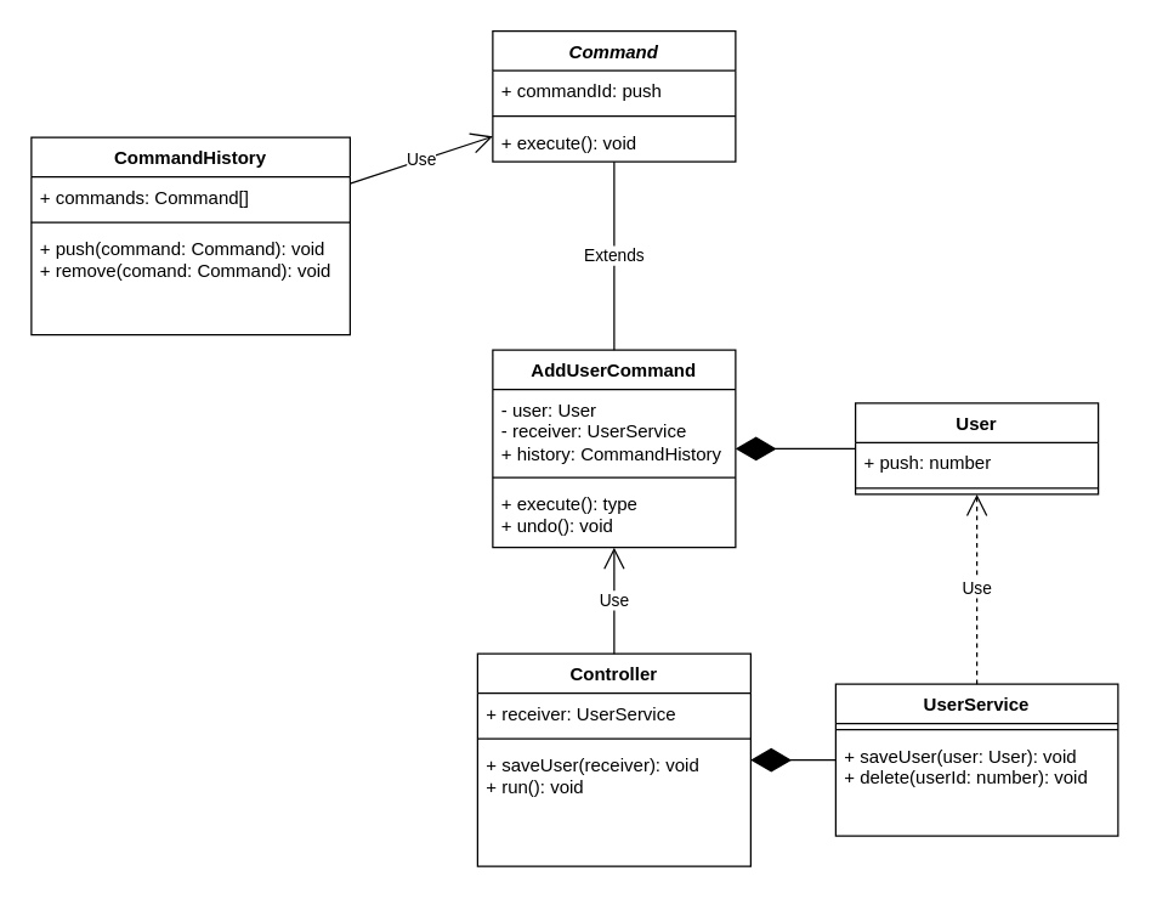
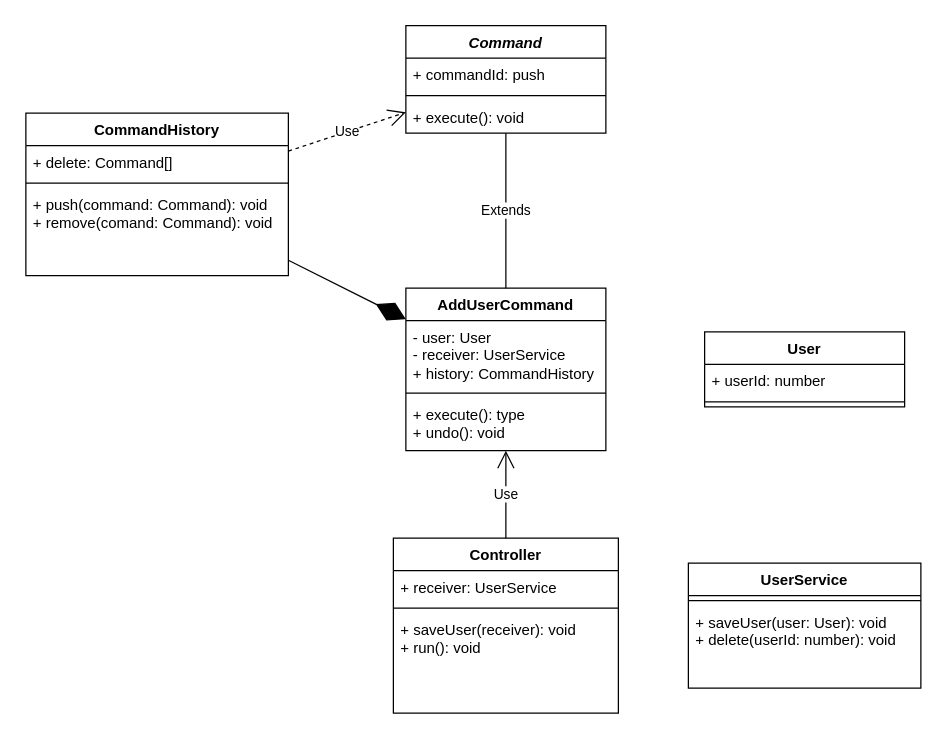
  <mxCell id="0" />
  <mxCell id="1" parent="0" />
  <mxCell id="2" value="&lt;i&gt;Command&lt;/i&gt;" style="swimlane;fontStyle=1;align=center;verticalAlign=top;childLayout=stackLayout;horizontal=1;startSize=26;horizontalStack=0;resizeParent=1;resizeParentMax=0;resizeLast=0;collapsible=1;marginBottom=0;whiteSpace=wrap;html=1;" vertex="1" parent="1"><mxGeometry x="324" y="20" width="160" height="86" as="geometry" /></mxCell>
  <mxCell id="3" value="+ commandId: push" style="text;strokeColor=none;fillColor=none;align=left;verticalAlign=top;spacingLeft=4;spacingRight=4;overflow=hidden;rotatable=0;points=[[0,0.5],[1,0.5]];portConstraint=eastwest;whiteSpace=wrap;html=1;" vertex="1" parent="2"><mxGeometry y="26" width="160" height="26" as="geometry" /></mxCell>
  <mxCell id="4" value="" style="line;strokeWidth=1;fillColor=none;align=left;verticalAlign=middle;spacingTop=-1;spacingLeft=3;spacingRight=3;rotatable=0;labelPosition=right;points=[];portConstraint=eastwest;strokeColor=inherit;" vertex="1" parent="2"><mxGeometry y="52" width="160" height="8" as="geometry" /></mxCell>
  <mxCell id="5" value="+ execute(): void" style="text;strokeColor=none;fillColor=none;align=left;verticalAlign=top;spacingLeft=4;spacingRight=4;overflow=hidden;rotatable=0;points=[[0,0.5],[1,0.5]];portConstraint=eastwest;whiteSpace=wrap;html=1;" vertex="1" parent="2"><mxGeometry y="60" width="160" height="26" as="geometry" /></mxCell>
  <mxCell id="6" value="AddUserCommand" style="swimlane;fontStyle=1;align=center;verticalAlign=top;childLayout=stackLayout;horizontal=1;startSize=26;horizontalStack=0;resizeParent=1;resizeParentMax=0;resizeLast=0;collapsible=1;marginBottom=0;whiteSpace=wrap;html=1;" vertex="1" parent="1"><mxGeometry x="324" y="230" width="160" height="130" as="geometry" /></mxCell>
  <mxCell id="7" value="- user: User&lt;br&gt;- receiver: UserService&lt;br&gt;+ history: CommandHistory" style="text;strokeColor=none;fillColor=none;align=left;verticalAlign=top;spacingLeft=4;spacingRight=4;overflow=hidden;rotatable=0;points=[[0,0.5],[1,0.5]];portConstraint=eastwest;whiteSpace=wrap;html=1;" vertex="1" parent="6"><mxGeometry y="26" width="160" height="54" as="geometry" /></mxCell>
  <mxCell id="8" value="" style="line;strokeWidth=1;fillColor=none;align=left;verticalAlign=middle;spacingTop=-1;spacingLeft=3;spacingRight=3;rotatable=0;labelPosition=right;points=[];portConstraint=eastwest;strokeColor=inherit;" vertex="1" parent="6"><mxGeometry y="80" width="160" height="8" as="geometry" /></mxCell>
  <mxCell id="9" value="+ execute(): type&lt;br&gt;+ undo(): void" style="text;strokeColor=none;fillColor=none;align=left;verticalAlign=top;spacingLeft=4;spacingRight=4;overflow=hidden;rotatable=0;points=[[0,0.5],[1,0.5]];portConstraint=eastwest;whiteSpace=wrap;html=1;" vertex="1" parent="6"><mxGeometry y="88" width="160" height="42" as="geometry" /></mxCell>
  <mxCell id="10" value="Extends" style="endArrow=none;endSize=16;endFill=0;html=1;rounded=0;" edge="1" parent="1" source="6" target="2"><mxGeometry width="160" relative="1" as="geometry"><mxPoint x="150" y="220" as="sourcePoint" /><mxPoint x="310" y="220" as="targetPoint" /></mxGeometry></mxCell>
  <mxCell id="11" value="User" style="swimlane;fontStyle=1;align=center;verticalAlign=top;childLayout=stackLayout;horizontal=1;startSize=26;horizontalStack=0;resizeParent=1;resizeParentMax=0;resizeLast=0;collapsible=1;marginBottom=0;whiteSpace=wrap;html=1;" vertex="1" parent="1"><mxGeometry x="563" y="265" width="160" height="60" as="geometry" /></mxCell>
- <mxCell id="12" value="+ push: number" style="text;strokeColor=none;fillColor=none;align=left;verticalAlign=top;spacingLeft=4;spacingRight=4;overflow=hidden;rotatable=0;points=[[0,0.5],[1,0.5]];portConstraint=eastwest;whiteSpace=wrap;html=1;" vertex="1" parent="11"><mxGeometry y="26" width="160" height="26" as="geometry" /></mxCell>
+ <mxCell id="12" value="+ userId: number" style="text;strokeColor=none;fillColor=none;align=left;verticalAlign=top;spacingLeft=4;spacingRight=4;overflow=hidden;rotatable=0;points=[[0,0.5],[1,0.5]];portConstraint=eastwest;whiteSpace=wrap;html=1;" vertex="1" parent="11"><mxGeometry y="26" width="160" height="26" as="geometry" /></mxCell>
  <mxCell id="13" value="" style="line;strokeWidth=1;fillColor=none;align=left;verticalAlign=middle;spacingTop=-1;spacingLeft=3;spacingRight=3;rotatable=0;labelPosition=right;points=[];portConstraint=eastwest;strokeColor=inherit;" vertex="1" parent="11"><mxGeometry y="52" width="160" height="8" as="geometry" /></mxCell>
- <mxCell id="14" value="" style="endArrow=diamondThin;endFill=1;endSize=24;html=1;rounded=0;" edge="1" parent="1" source="11" target="6"><mxGeometry width="160" relative="1" as="geometry"><mxPoint x="70" y="360" as="sourcePoint" /><mxPoint x="230" y="360" as="targetPoint" /></mxGeometry></mxCell>
  <mxCell id="15" value="CommandHistory" style="swimlane;fontStyle=1;align=center;verticalAlign=top;childLayout=stackLayout;horizontal=1;startSize=26;horizontalStack=0;resizeParent=1;resizeParentMax=0;resizeLast=0;collapsible=1;marginBottom=0;whiteSpace=wrap;html=1;" vertex="1" parent="1"><mxGeometry x="20" y="90" width="210" height="130" as="geometry" /></mxCell>
- <mxCell id="16" value="+ commands: Command[]" style="text;strokeColor=none;fillColor=none;align=left;verticalAlign=top;spacingLeft=4;spacingRight=4;overflow=hidden;rotatable=0;points=[[0,0.5],[1,0.5]];portConstraint=eastwest;whiteSpace=wrap;html=1;" vertex="1" parent="15"><mxGeometry y="26" width="210" height="26" as="geometry" /></mxCell>
+ <mxCell id="16" value="+ delete: Command[]" style="text;strokeColor=none;fillColor=none;align=left;verticalAlign=top;spacingLeft=4;spacingRight=4;overflow=hidden;rotatable=0;points=[[0,0.5],[1,0.5]];portConstraint=eastwest;whiteSpace=wrap;html=1;" vertex="1" parent="15"><mxGeometry y="26" width="210" height="26" as="geometry" /></mxCell>
  <mxCell id="17" value="" style="line;strokeWidth=1;fillColor=none;align=left;verticalAlign=middle;spacingTop=-1;spacingLeft=3;spacingRight=3;rotatable=0;labelPosition=right;points=[];portConstraint=eastwest;strokeColor=inherit;" vertex="1" parent="15"><mxGeometry y="52" width="210" height="8" as="geometry" /></mxCell>
  <mxCell id="18" value="+ push(command: Command): void&lt;br&gt;+ remove(comand: Command): void" style="text;strokeColor=none;fillColor=none;align=left;verticalAlign=top;spacingLeft=4;spacingRight=4;overflow=hidden;rotatable=0;points=[[0,0.5],[1,0.5]];portConstraint=eastwest;whiteSpace=wrap;html=1;" vertex="1" parent="15"><mxGeometry y="60" width="210" height="70" as="geometry" /></mxCell>
- <mxCell id="19" value="Use" style="endArrow=open;endSize=12;dashed=0;html=1;rounded=0;" edge="1" parent="1" source="15" target="2"><mxGeometry width="160" relative="1" as="geometry"><mxPoint x="90" y="270" as="sourcePoint" /><mxPoint x="250" y="270" as="targetPoint" /></mxGeometry></mxCell>
+ <mxCell id="19" value="Use" style="endArrow=open;endSize=12;dashed=1;html=1;rounded=0;" edge="1" parent="1" source="15" target="2"><mxGeometry width="160" relative="1" as="geometry"><mxPoint x="90" y="270" as="sourcePoint" /><mxPoint x="250" y="270" as="targetPoint" /></mxGeometry></mxCell>
+ <mxCell id="20" value="" style="endArrow=diamondThin;endFill=1;endSize=24;html=1;rounded=0;" edge="1" parent="1" source="15" target="6"><mxGeometry width="160" relative="1" as="geometry"><mxPoint x="120" y="290" as="sourcePoint" /><mxPoint x="280" y="290" as="targetPoint" /></mxGeometry></mxCell>
  <mxCell id="21" value="Controller" style="swimlane;fontStyle=1;align=center;verticalAlign=top;childLayout=stackLayout;horizontal=1;startSize=26;horizontalStack=0;resizeParent=1;resizeParentMax=0;resizeLast=0;collapsible=1;marginBottom=0;whiteSpace=wrap;html=1;" vertex="1" parent="1"><mxGeometry x="314" y="430" width="180" height="140" as="geometry" /></mxCell>
  <mxCell id="22" value="+ receiver: UserService" style="text;strokeColor=none;fillColor=none;align=left;verticalAlign=top;spacingLeft=4;spacingRight=4;overflow=hidden;rotatable=0;points=[[0,0.5],[1,0.5]];portConstraint=eastwest;whiteSpace=wrap;html=1;" vertex="1" parent="21"><mxGeometry y="26" width="180" height="26" as="geometry" /></mxCell>
  <mxCell id="23" value="" style="line;strokeWidth=1;fillColor=none;align=left;verticalAlign=middle;spacingTop=-1;spacingLeft=3;spacingRight=3;rotatable=0;labelPosition=right;points=[];portConstraint=eastwest;strokeColor=inherit;" vertex="1" parent="21"><mxGeometry y="52" width="180" height="8" as="geometry" /></mxCell>
  <mxCell id="24" value="+ saveUser(receiver): void&lt;br&gt;+ run(): void" style="text;strokeColor=none;fillColor=none;align=left;verticalAlign=top;spacingLeft=4;spacingRight=4;overflow=hidden;rotatable=0;points=[[0,0.5],[1,0.5]];portConstraint=eastwest;whiteSpace=wrap;html=1;" vertex="1" parent="21"><mxGeometry y="60" width="180" height="80" as="geometry" /></mxCell>
  <mxCell id="25" value="UserService" style="swimlane;fontStyle=1;align=center;verticalAlign=top;childLayout=stackLayout;horizontal=1;startSize=26;horizontalStack=0;resizeParent=1;resizeParentMax=0;resizeLast=0;collapsible=1;marginBottom=0;whiteSpace=wrap;html=1;" vertex="1" parent="1"><mxGeometry x="550" y="450" width="186" height="100" as="geometry" /></mxCell>
  <mxCell id="26" value="" style="line;strokeWidth=1;fillColor=none;align=left;verticalAlign=middle;spacingTop=-1;spacingLeft=3;spacingRight=3;rotatable=0;labelPosition=right;points=[];portConstraint=eastwest;strokeColor=inherit;" vertex="1" parent="25"><mxGeometry y="26" width="186" height="8" as="geometry" /></mxCell>
  <mxCell id="27" value="+ saveUser(user: User): void&lt;br&gt;+ delete(userId: number): void" style="text;strokeColor=none;fillColor=none;align=left;verticalAlign=top;spacingLeft=4;spacingRight=4;overflow=hidden;rotatable=0;points=[[0,0.5],[1,0.5]];portConstraint=eastwest;whiteSpace=wrap;html=1;" vertex="1" parent="25"><mxGeometry y="34" width="186" height="66" as="geometry" /></mxCell>
- <mxCell id="28" value="Use" style="endArrow=open;endSize=12;dashed=1;html=1;rounded=0;" edge="1" parent="1" source="25" target="11"><mxGeometry width="160" relative="1" as="geometry"><mxPoint x="330" y="430" as="sourcePoint" /><mxPoint x="490" y="430" as="targetPoint" /></mxGeometry></mxCell>
- <mxCell id="29" value="" style="endArrow=diamondThin;endFill=1;endSize=24;html=1;rounded=0;" edge="1" parent="1" source="25" target="21"><mxGeometry width="160" relative="1" as="geometry"><mxPoint x="280" y="430" as="sourcePoint" /><mxPoint x="440" y="430" as="targetPoint" /></mxGeometry></mxCell>
  <mxCell id="30" value="Use" style="endArrow=open;endSize=12;dashed=0;html=1;rounded=0;" edge="1" parent="1" source="21" target="6"><mxGeometry width="160" relative="1" as="geometry"><mxPoint x="280" y="390" as="sourcePoint" /><mxPoint x="440" y="390" as="targetPoint" /></mxGeometry></mxCell>
